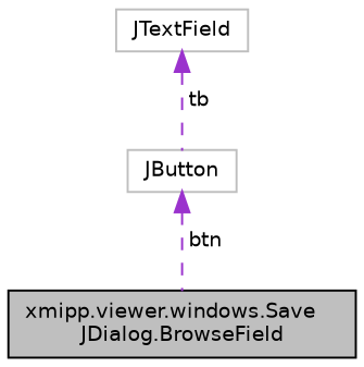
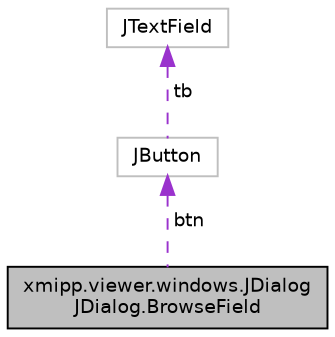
  digraph {
    node [color=grey75 fillcolor=white fontname=Helvetica fontsize=10 shape=record style=filled]
    edge [color=darkorchid3 dir=back fontname=Helvetica fontsize=10 labelfontname=Helvetica labelfontsize=10 style=dashed]
-   n1 [color=black fillcolor=grey75 fontcolor=black height=0.2 label="xmipp.viewer.windows.Save\lJDialog.BrowseField" width=0.4]
+   n1 [color=black fillcolor=grey75 fontcolor=black height=0.2 label="xmipp.viewer.windows.JDialog\lJDialog.BrowseField" width=0.4]
    n2 [height=0.2 label=JButton width=0.4]
    n3 [height=0.2 label=JTextField width=0.4]
    n2 -> n1 [label=" btn"]
    n3 -> n2 [label=" tb"]
  }
